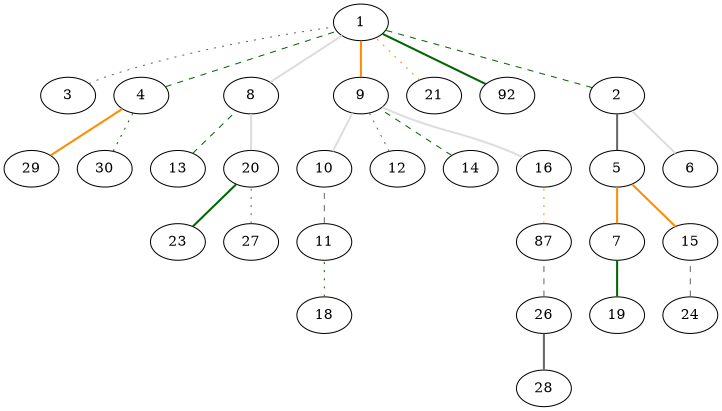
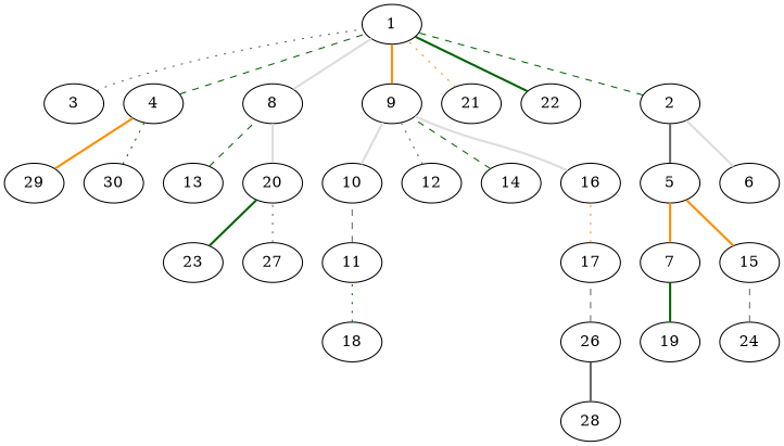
  graph {
    rankdir=BT
    edge [color=darkgreen style=bold]
    2
    1
    3
    4
    5
    6
    7
    8
    9
    10
    11
    12
    13
    14
    15
    16
-   17 [label=87]
+   17
    18
    19
    20
    21
-   22 [label=92]
+   22
    23
    24
    26
    27
    28
    29
    30
    2 -- 1 [style=dashed]
    3 -- 1 [color=gray40 style=dotted]
    4 -- 1 [style=dashed]
    5 -- 2 [color=gray40]
    6 -- 2 [color="#DDDDDD"]
    7 -- 5 [color=darkorange]
    8 -- 1 [color="#DDDDDD"]
    9 -- 1 [color=darkorange]
    10 -- 9 [color="#DDDDDD"]
    11 -- 10 [color=gray40 style=dashed]
    12 -- 9 [color=gray40 style=dotted]
    13 -- 8 [style=dashed]
    14 -- 9 [style=dashed]
    15 -- 5 [color=darkorange]
    16 -- 9 [color="#DDDDDD"]
    17 -- 16 [color=darkorange style=dotted]
    18 -- 11 [style=dotted]
    19 -- 7
    20 -- 8 [color="#DDDDDD"]
    21 -- 1 [color=darkorange style=dotted]
    22 -- 1
    23 -- 20
    24 -- 15 [color=gray40 style=dashed]
    26 -- 17 [color=gray40 style=dashed]
    27 -- 20 [color=gray40 style=dotted]
    28 -- 26 [color=gray40]
    29 -- 4 [color=darkorange]
    30 -- 4 [style=dotted]
  }
